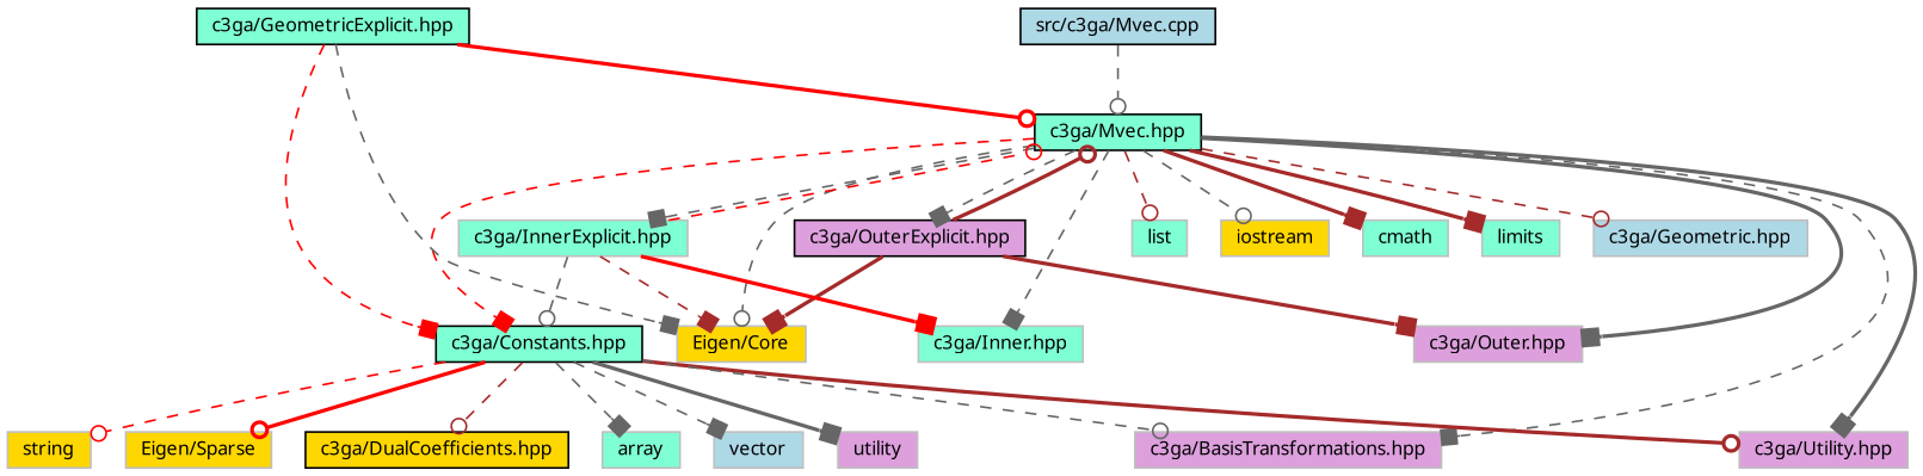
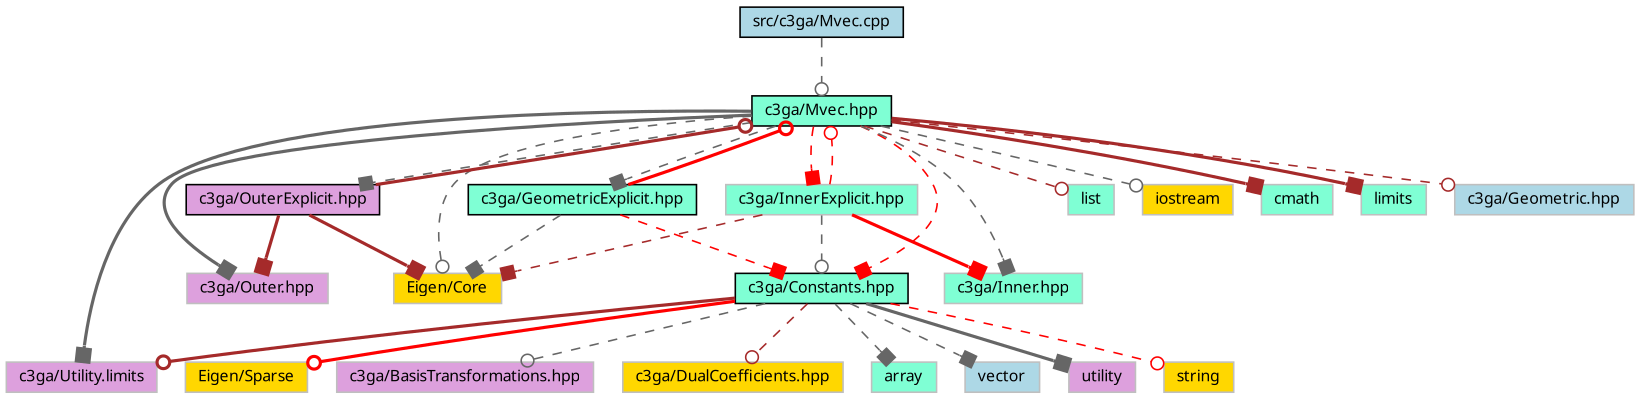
  digraph {
    node [color=grey75 fillcolor=aquamarine fontname="Helvetica#FreeSans" fontsize=10 shape=record style=filled]
    edge [arrowhead=box color=gray40 fontname="Helvetica#FreeSans" fontsize=10 labelfontname="Helvetica#FreeSans" labelfontsize=10 style=dashed]
    n1 [color=black fillcolor=lightblue fontcolor=black height=0.2 label="src/c3ga/Mvec.cpp" width=0.4]
    n2 [color=black height=0.2 label="c3ga/Mvec.hpp" width=0.4]
    n3 [fillcolor=gold height=0.2 label="Eigen/Core" width=0.4]
    n4 [height=0.2 label=list width=0.4]
    n5 [fillcolor=gold height=0.2 label=iostream width=0.4]
    n6 [height=0.2 label=cmath width=0.4]
    n7 [height=0.2 label=limits width=0.4]
-   n8 [fillcolor=plum height=0.2 label="c3ga/Utility.hpp" width=0.4]
+   n8 [fillcolor=plum height=0.2 label="c3ga/Utility.limits" width=0.4]
    n9 [color=black height=0.2 label="c3ga/Constants.hpp" width=0.4]
    n10 [fillcolor=plum height=0.2 label="c3ga/Outer.hpp" width=0.4]
    n11 [height=0.2 label="c3ga/Inner.hpp" width=0.4]
    n12 [fillcolor=lightblue height=0.2 label="c3ga/Geometric.hpp" width=0.4]
    n13 [color=black fillcolor=plum height=0.2 label="c3ga/OuterExplicit.hpp" width=0.4]
    n14 [height=0.2 label="c3ga/InnerExplicit.hpp" width=0.4]
    n15 [color=black height=0.2 label="c3ga/GeometricExplicit.hpp" width=0.4]
    n16 [height=0.2 label=array width=0.4]
    n17 [fillcolor=lightblue height=0.2 label=vector width=0.4]
    n18 [fillcolor=plum height=0.2 label=utility width=0.4]
    n19 [fillcolor=gold height=0.2 label=string width=0.4]
    n20 [fillcolor=gold height=0.2 label="Eigen/Sparse" width=0.4]
    n21 [fillcolor=plum height=0.2 label="c3ga/BasisTransformations.hpp" width=0.4]
-   n22 [color=black fillcolor=gold height=0.2 label="c3ga/DualCoefficients.hpp" width=0.4]
+   n22 [fillcolor=gold height=0.2 label="c3ga/DualCoefficients.hpp" width=0.4]
    n1 -> n2 [arrowhead=odot]
    n2 -> n3 [arrowhead=odot]
    n2 -> n4 [arrowhead=odot color=brown]
    n2 -> n5 [arrowhead=odot]
    n2 -> n6 [color=brown style=bold]
    n2 -> n7 [color=brown style=bold]
    n2 -> n8 [style=bold]
    n2 -> n9 [color=red]
    n2 -> n10 [style=bold]
    n2 -> n11
    n2 -> n12 [arrowhead=odot color=brown]
    n2 -> n13
-   n2 -> n14
-   n2 -> n21
+   n2 -> n14 [color=red]
+   n2 -> n15
    n9 -> n8 [arrowhead=odot color=brown style=bold]
    n9 -> n16
    n9 -> n17
    n9 -> n18 [style=bold]
    n9 -> n19 [arrowhead=odot color=red]
    n9 -> n20 [arrowhead=odot color=red style=bold]
    n9 -> n21 [arrowhead=odot]
    n9 -> n22 [arrowhead=odot color=brown]
    n13 -> n2 [arrowhead=odot color=brown style=bold]
    n13 -> n3 [color=brown style=bold]
    n13 -> n10 [color=brown style=bold]
    n14 -> n2 [arrowhead=odot color=red]
    n14 -> n3 [color=brown]
    n14 -> n9 [arrowhead=odot]
    n14 -> n11 [color=red style=bold]
    n15 -> n2 [arrowhead=odot color=red style=bold]
    n15 -> n3
    n15 -> n9 [color=red]
  }
